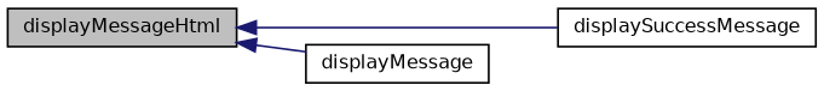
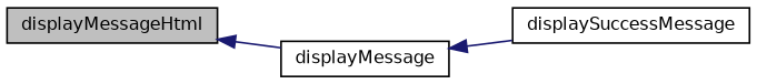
  digraph {
    rankdir=LR
    node [color=black fillcolor=white fontname=Helvetica fontsize=10 shape=record style=filled]
    edge [color=midnightblue dir=back fontname=Helvetica fontsize=10 labelfontname=Helvetica labelfontsize=10 style=solid]
    n1 [fillcolor=grey75 fontcolor=black height=0.2 label=displayMessageHtml width=0.4]
    n2 [height=0.2 label=displaySuccessMessage width=0.4]
    n3 [height=0.2 label=displayMessage width=0.4]
-   n1 -> n2
+   n3 -> n2
    n1 -> n3
  }
